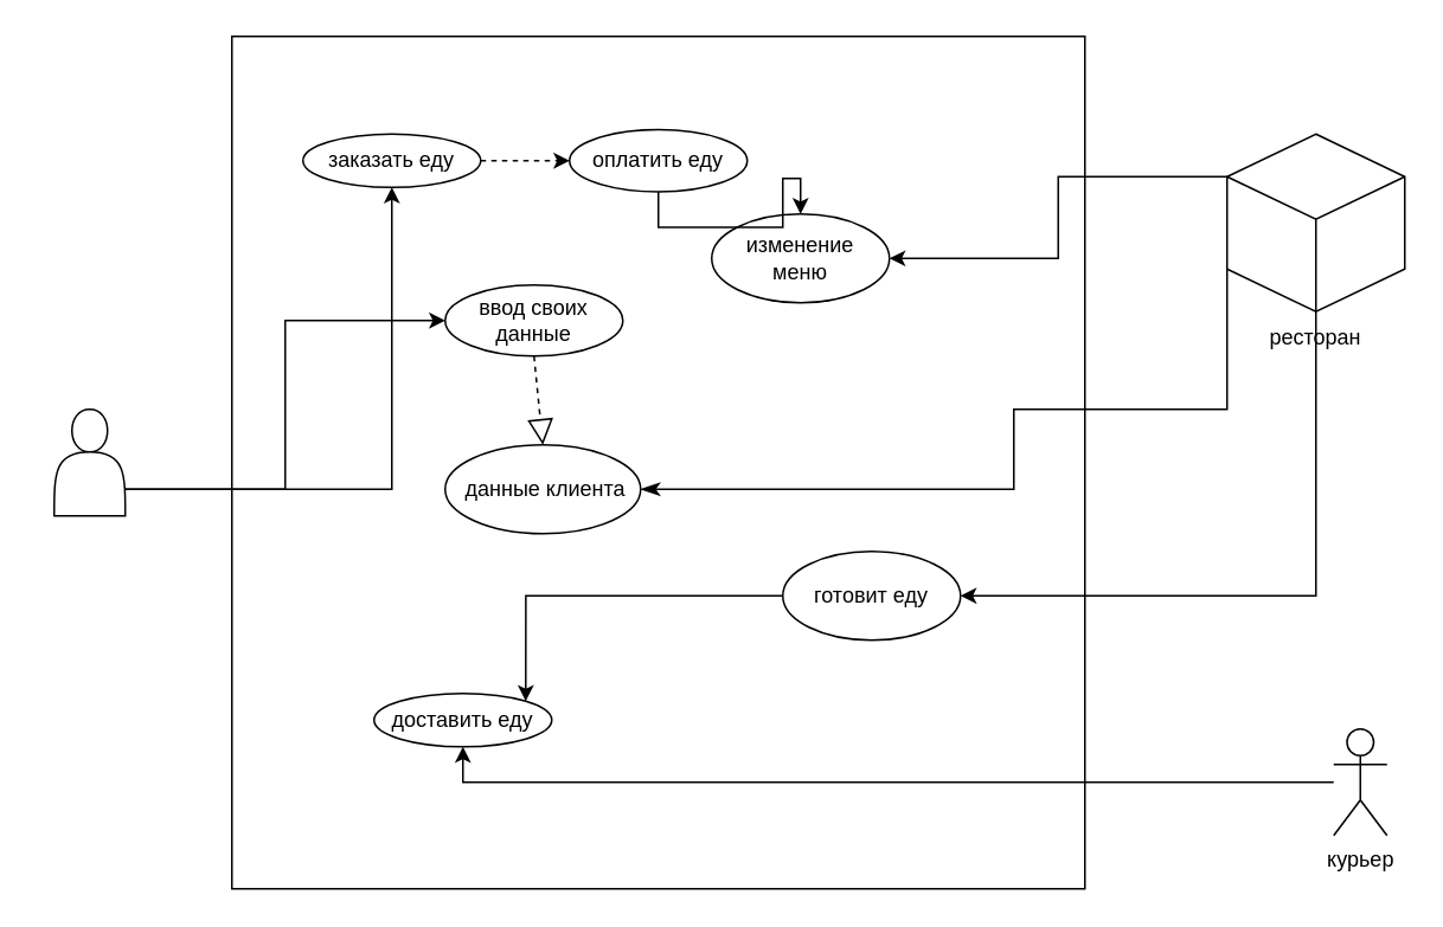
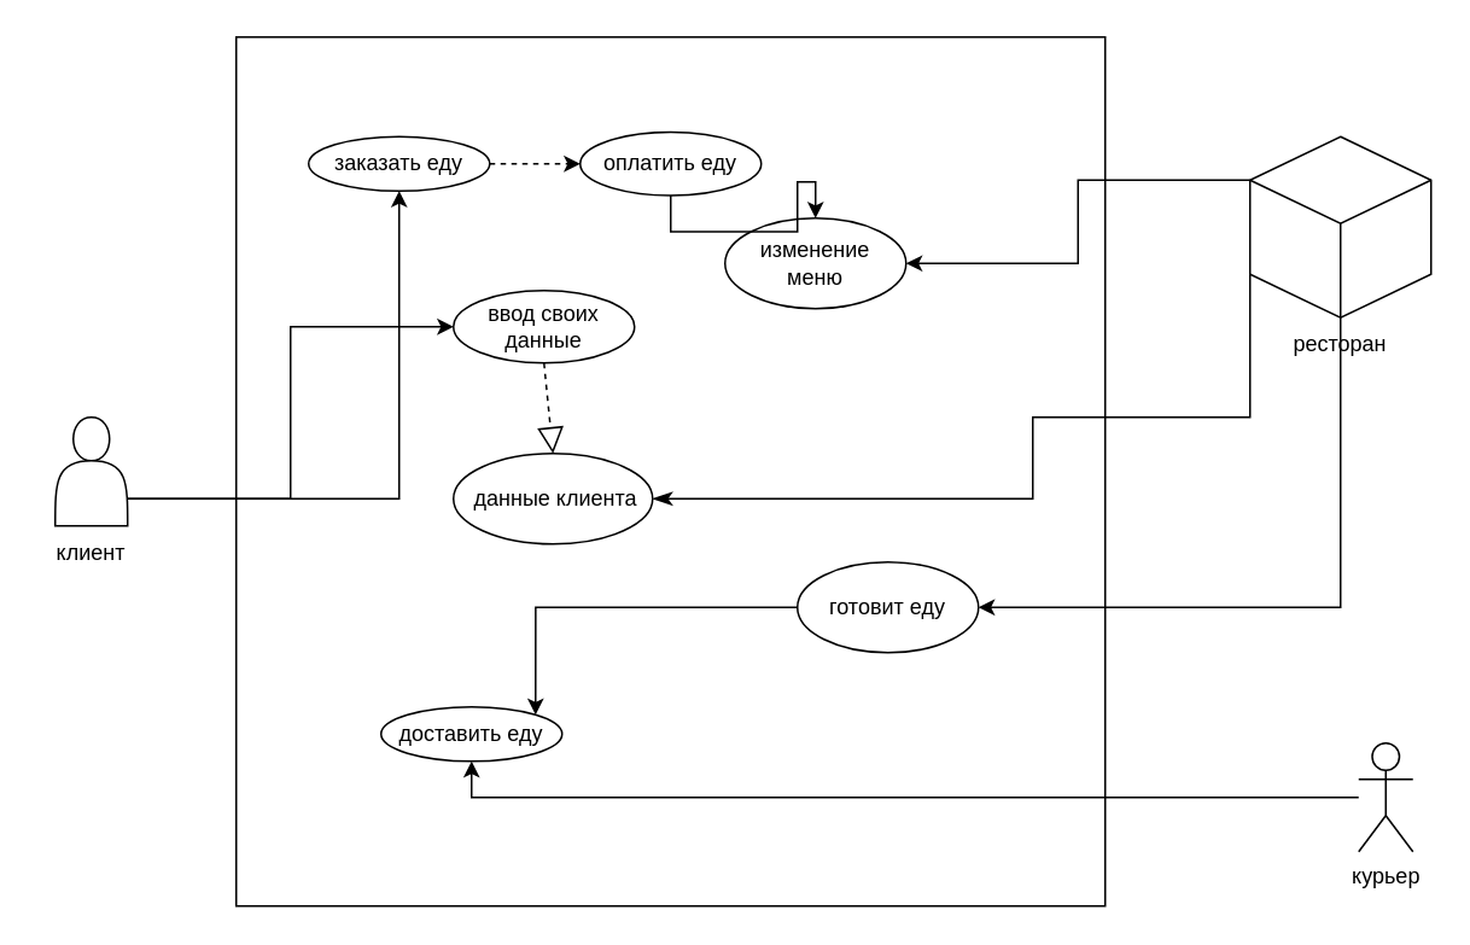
  <mxCell id="0" />
  <mxCell id="1" parent="0" />
  <mxCell id="2" value="" style="whiteSpace=wrap;html=1;aspect=fixed;fillColor=none;" parent="1" vertex="1"><mxGeometry x="130" y="20" width="480" height="480" as="geometry" /></mxCell>
  <mxCell id="3" style="edgeStyle=orthogonalEdgeStyle;rounded=0;orthogonalLoop=1;jettySize=auto;html=1;exitX=1;exitY=0.75;exitDx=0;exitDy=0;" parent="1" source="21" target="11" edge="1"><mxGeometry relative="1" as="geometry" /></mxCell>
  <mxCell id="4" style="edgeStyle=orthogonalEdgeStyle;rounded=0;orthogonalLoop=1;jettySize=auto;html=1;entryX=0;entryY=0.5;entryDx=0;entryDy=0;exitX=1;exitY=0.75;exitDx=0;exitDy=0;" edge="1" parent="1" source="21" target="16"><mxGeometry relative="1" as="geometry" /></mxCell>
  <mxCell id="5" style="edgeStyle=orthogonalEdgeStyle;rounded=0;orthogonalLoop=1;jettySize=auto;html=1;entryX=1;entryY=0.5;entryDx=0;entryDy=0;exitX=0;exitY=0;exitDx=0;exitDy=24.008;exitPerimeter=0;" parent="1" source="23" target="13" edge="1"><mxGeometry relative="1" as="geometry" /></mxCell>
  <mxCell id="6" style="edgeStyle=orthogonalEdgeStyle;rounded=0;orthogonalLoop=1;jettySize=auto;html=1;endArrow=classicThin;endFill=1;startSize=6;endSize=8;exitX=0;exitY=0;exitDx=0;exitDy=75.992;exitPerimeter=0;" parent="1" source="23" target="17" edge="1"><mxGeometry relative="1" as="geometry"><Array as="points"><mxPoint x="690" y="230" /><mxPoint x="570" y="230" /><mxPoint x="570" y="275" /></Array></mxGeometry></mxCell>
  <mxCell id="7" style="edgeStyle=orthogonalEdgeStyle;rounded=0;orthogonalLoop=1;jettySize=auto;html=1;entryX=1;entryY=0.5;entryDx=0;entryDy=0;exitX=0.5;exitY=1;exitDx=0;exitDy=0;exitPerimeter=0;" edge="1" parent="1" source="23" target="20"><mxGeometry relative="1" as="geometry" /></mxCell>
  <mxCell id="8" style="edgeStyle=orthogonalEdgeStyle;rounded=0;orthogonalLoop=1;jettySize=auto;html=1;entryX=0.5;entryY=1;entryDx=0;entryDy=0;" edge="1" parent="1" source="9" target="12"><mxGeometry relative="1" as="geometry" /></mxCell>
  <mxCell id="9" value="курьер" style="shape=umlActor;verticalLabelPosition=bottom;verticalAlign=top;html=1;outlineConnect=0;fillColor=none;" parent="1" vertex="1"><mxGeometry x="750" y="410" width="30" height="60" as="geometry" /></mxCell>
  <mxCell id="10" value="" style="edgeStyle=orthogonalEdgeStyle;rounded=0;orthogonalLoop=1;jettySize=auto;html=1;dashed=1;" edge="1" parent="1" source="11" target="15"><mxGeometry relative="1" as="geometry" /></mxCell>
  <mxCell id="11" value="заказать еду" style="ellipse;whiteSpace=wrap;html=1;fillColor=none;" parent="1" vertex="1"><mxGeometry x="170" y="75" width="100" height="30" as="geometry" /></mxCell>
  <mxCell id="12" value="доставить еду" style="ellipse;whiteSpace=wrap;html=1;fillColor=none;" parent="1" vertex="1"><mxGeometry x="210" y="390" width="100" height="30" as="geometry" /></mxCell>
  <mxCell id="13" value="изменение &lt;br&gt;меню" style="ellipse;whiteSpace=wrap;html=1;fillColor=none;" parent="1" vertex="1"><mxGeometry x="400" y="120" width="100" height="50" as="geometry" /></mxCell>
  <mxCell id="14" style="edgeStyle=orthogonalEdgeStyle;rounded=0;orthogonalLoop=1;jettySize=auto;html=1;" edge="1" parent="1" source="15" target="13"><mxGeometry relative="1" as="geometry" /></mxCell>
  <mxCell id="15" value="оплатить еду" style="ellipse;whiteSpace=wrap;html=1;fillColor=none;" parent="1" vertex="1"><mxGeometry x="320" y="72.5" width="100" height="35" as="geometry" /></mxCell>
  <mxCell id="16" value="ввод своих данные" style="ellipse;whiteSpace=wrap;html=1;fillColor=none;" parent="1" vertex="1"><mxGeometry x="250" y="160" width="100" height="40" as="geometry" /></mxCell>
  <mxCell id="17" value="&amp;nbsp;данные клиента" style="ellipse;whiteSpace=wrap;html=1;fillColor=none;" parent="1" vertex="1"><mxGeometry x="250" y="250" width="110" height="50" as="geometry" /></mxCell>
  <mxCell id="18" value="" style="endArrow=block;dashed=1;endFill=0;endSize=12;html=1;rounded=0;exitX=0.5;exitY=1;exitDx=0;exitDy=0;entryX=0.5;entryY=0;entryDx=0;entryDy=0;" parent="1" source="16" target="17" edge="1"><mxGeometry width="160" relative="1" as="geometry"><mxPoint x="300" y="210" as="sourcePoint" /><mxPoint x="460" y="210" as="targetPoint" /></mxGeometry></mxCell>
  <mxCell id="19" style="edgeStyle=orthogonalEdgeStyle;rounded=0;orthogonalLoop=1;jettySize=auto;html=1;entryX=1;entryY=0;entryDx=0;entryDy=0;" edge="1" parent="1" source="20" target="12"><mxGeometry relative="1" as="geometry" /></mxCell>
  <mxCell id="20" value="готовит еду" style="ellipse;whiteSpace=wrap;html=1;fillColor=none;" vertex="1" parent="1"><mxGeometry x="440" y="310" width="100" height="50" as="geometry" /></mxCell>
  <mxCell id="21" value="" style="shape=actor;whiteSpace=wrap;html=1;strokeWidth=1;fillColor=#FFFFFF;" vertex="1" parent="1"><mxGeometry x="30" y="230" width="40" height="60" as="geometry" /></mxCell>
+ <mxCell id="22" value="клиент" style="text;html=1;strokeColor=none;fillColor=none;align=center;verticalAlign=middle;whiteSpace=wrap;rounded=0;strokeWidth=1;" vertex="1" parent="1"><mxGeometry x="20" y="290" width="60" height="30" as="geometry" /></mxCell>
  <mxCell id="23" value="" style="whiteSpace=wrap;html=1;shape=mxgraph.basic.isocube;isoAngle=15;strokeWidth=1;fillColor=#FFFFFF;" vertex="1" parent="1"><mxGeometry x="690" y="75" width="100" height="100" as="geometry" /></mxCell>
  <mxCell id="24" value="ресторан" style="text;html=1;strokeColor=none;fillColor=none;align=center;verticalAlign=middle;whiteSpace=wrap;rounded=0;strokeWidth=1;" vertex="1" parent="1"><mxGeometry x="710" y="175" width="60" height="30" as="geometry" /></mxCell>
